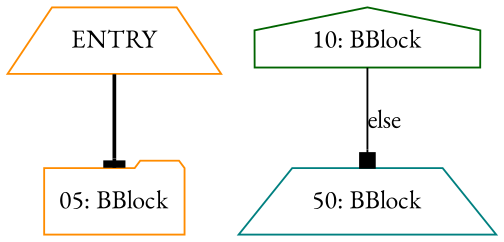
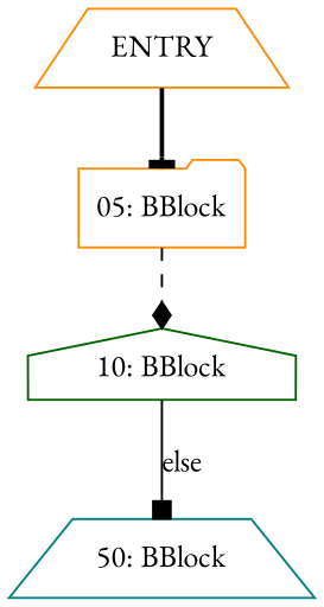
  digraph {
    fontname="EB Garamond"
    node [color=darkorange fontname="EB Garamond" shape=trapezium]
    edge [fontname="EB Garamond"]
    n1 [label="05: BBlock" shape=folder]
    n2 [color=darkgreen label="10: BBlock" shape=house]
    ENTRY
    n4 [color=teal label="50: BBlock"]
+   n1 -> n2 [arrowhead=diamond style=dashed]
    n2 -> n4 [arrowhead=box label=else style=solid]
    ENTRY -> n1 [arrowhead=tee style=bold]
  }
